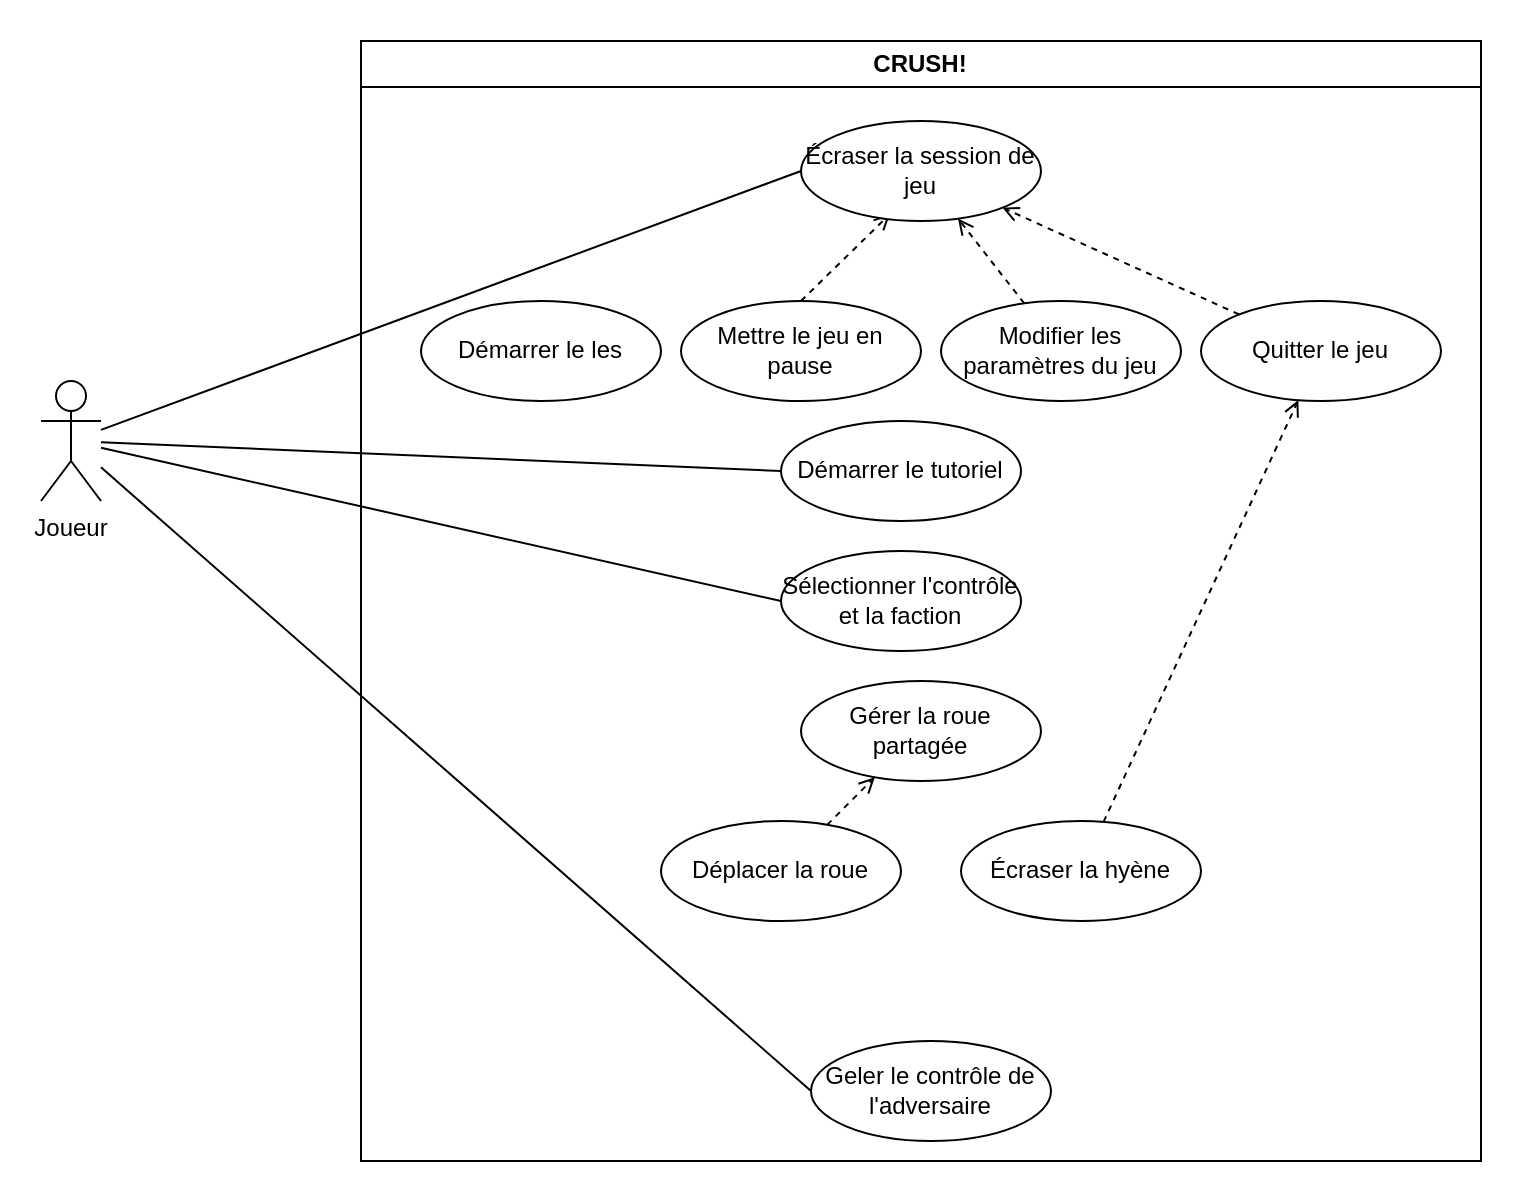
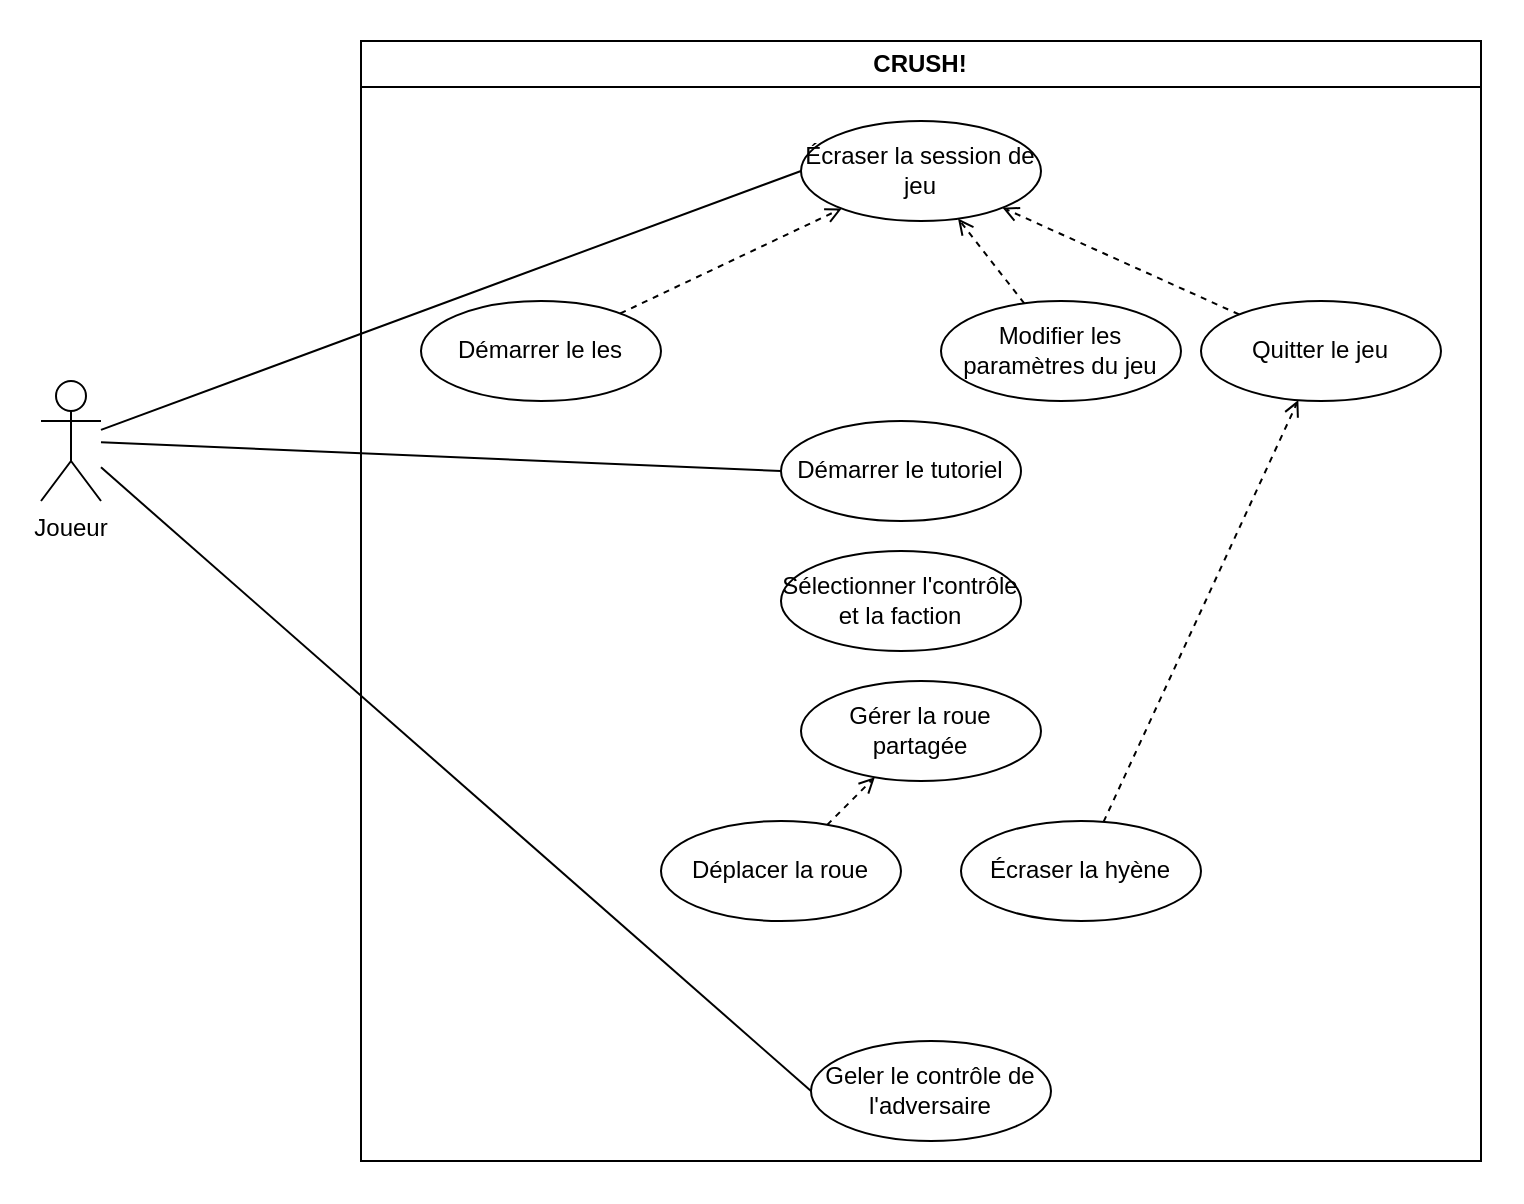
  <mxCell id="0" />
  <mxCell id="1" parent="0" />
  <mxCell id="2" style="rounded=0;orthogonalLoop=1;jettySize=auto;html=1;entryX=0;entryY=0.5;entryDx=0;entryDy=0;endArrow=none;startFill=0;" edge="1" parent="1" source="6" target="22"><mxGeometry relative="1" as="geometry" /></mxCell>
- <mxCell id="3" style="rounded=0;orthogonalLoop=1;jettySize=auto;html=1;entryX=0;entryY=0.5;entryDx=0;entryDy=0;endArrow=none;startFill=0;" edge="1" parent="1" source="6" target="12"><mxGeometry relative="1" as="geometry" /></mxCell>
  <mxCell id="4" style="rounded=0;orthogonalLoop=1;jettySize=auto;html=1;entryX=0;entryY=0.5;entryDx=0;entryDy=0;endArrow=none;startFill=0;" edge="1" parent="1" source="6" target="8"><mxGeometry relative="1" as="geometry" /></mxCell>
  <mxCell id="5" style="rounded=0;orthogonalLoop=1;jettySize=auto;html=1;entryX=0;entryY=0.5;entryDx=0;entryDy=0;endArrow=none;startFill=0;" edge="1" parent="1" source="6" target="11"><mxGeometry relative="1" as="geometry" /></mxCell>
  <mxCell id="6" value="Joueur" style="shape=umlActor;verticalLabelPosition=bottom;verticalAlign=top;html=1;outlineConnect=0;" vertex="1" parent="1"><mxGeometry x="20" y="190" width="30" height="60" as="geometry" /></mxCell>
  <mxCell id="7" value="CRUSH!" style="swimlane;whiteSpace=wrap;html=1;" vertex="1" parent="1"><mxGeometry x="180" y="20" width="560" height="560" as="geometry"><mxRectangle x="230" y="50" width="90" height="30" as="alternateBounds" /></mxGeometry></mxCell>
  <mxCell id="8" value="Démarrer le tutoriel" style="ellipse;whiteSpace=wrap;html=1;" vertex="1" parent="7"><mxGeometry x="210" y="190" width="120" height="50" as="geometry" /></mxCell>
  <mxCell id="9" style="rounded=0;orthogonalLoop=1;jettySize=auto;html=1;endArrow=open;startFill=0;dashed=1;endFill=0;" edge="1" parent="7" source="10" target="21"><mxGeometry relative="1" as="geometry" /></mxCell>
  <mxCell id="10" value="Écraser la hyène" style="ellipse;whiteSpace=wrap;html=1;" vertex="1" parent="7"><mxGeometry x="300" y="390" width="120" height="50" as="geometry" /></mxCell>
  <mxCell id="11" value="Geler le contrôle de l'adversaire" style="ellipse;whiteSpace=wrap;html=1;" vertex="1" parent="7"><mxGeometry x="225" y="500" width="120" height="50" as="geometry" /></mxCell>
  <mxCell id="12" value="Sélectionner l'contrôle et la faction" style="ellipse;whiteSpace=wrap;html=1;" vertex="1" parent="7"><mxGeometry x="210" y="255" width="120" height="50" as="geometry" /></mxCell>
  <mxCell id="13" style="rounded=0;orthogonalLoop=1;jettySize=auto;html=1;dashed=1;endArrow=open;endFill=0;" edge="1" parent="7" source="14" target="22"><mxGeometry relative="1" as="geometry" /></mxCell>
  <mxCell id="14" value="Modifier les paramètres du jeu" style="ellipse;whiteSpace=wrap;html=1;" vertex="1" parent="7"><mxGeometry x="290" y="130" width="120" height="50" as="geometry" /></mxCell>
  <mxCell id="15" style="rounded=0;orthogonalLoop=1;jettySize=auto;html=1;endArrow=open;startFill=0;dashed=1;endFill=0;" edge="1" parent="7" source="16" target="17"><mxGeometry relative="1" as="geometry" /></mxCell>
  <mxCell id="16" value="Déplacer la roue" style="ellipse;whiteSpace=wrap;html=1;" vertex="1" parent="7"><mxGeometry x="150" y="390" width="120" height="50" as="geometry" /></mxCell>
  <mxCell id="17" value="Gérer la roue partagée" style="ellipse;whiteSpace=wrap;html=1;" vertex="1" parent="7"><mxGeometry x="220" y="320" width="120" height="50" as="geometry" /></mxCell>
- <mxCell id="18" style="rounded=0;orthogonalLoop=1;jettySize=auto;html=1;exitX=0.5;exitY=0;exitDx=0;exitDy=0;entryX=0.371;entryY=0.93;entryDx=0;entryDy=0;dashed=1;entryPerimeter=0;endArrow=open;endFill=0;" edge="1" parent="7" source="19" target="22"><mxGeometry relative="1" as="geometry" /></mxCell>
- <mxCell id="19" value="Mettre le jeu en pause" style="ellipse;whiteSpace=wrap;html=1;" vertex="1" parent="7"><mxGeometry x="160" y="130" width="120" height="50" as="geometry" /></mxCell>
  <mxCell id="20" style="rounded=0;orthogonalLoop=1;jettySize=auto;html=1;dashed=1;endArrow=open;endFill=0;" edge="1" parent="7" source="21" target="22"><mxGeometry relative="1" as="geometry" /></mxCell>
  <mxCell id="21" value="Quitter le jeu" style="ellipse;whiteSpace=wrap;html=1;" vertex="1" parent="7"><mxGeometry x="420" y="130" width="120" height="50" as="geometry" /></mxCell>
  <mxCell id="22" value="Écraser la session de jeu" style="ellipse;whiteSpace=wrap;html=1;" vertex="1" parent="7"><mxGeometry x="220" y="40" width="120" height="50" as="geometry" /></mxCell>
  <mxCell id="23" value="Démarrer le les" style="ellipse;whiteSpace=wrap;html=1;" vertex="1" parent="7"><mxGeometry x="30" y="130" width="120" height="50" as="geometry" /></mxCell>
+ <mxCell id="24" style="rounded=0;orthogonalLoop=1;jettySize=auto;html=1;dashed=1;endArrow=open;endFill=0;" edge="1" parent="7" source="23" target="22"><mxGeometry relative="1" as="geometry" /></mxCell>
